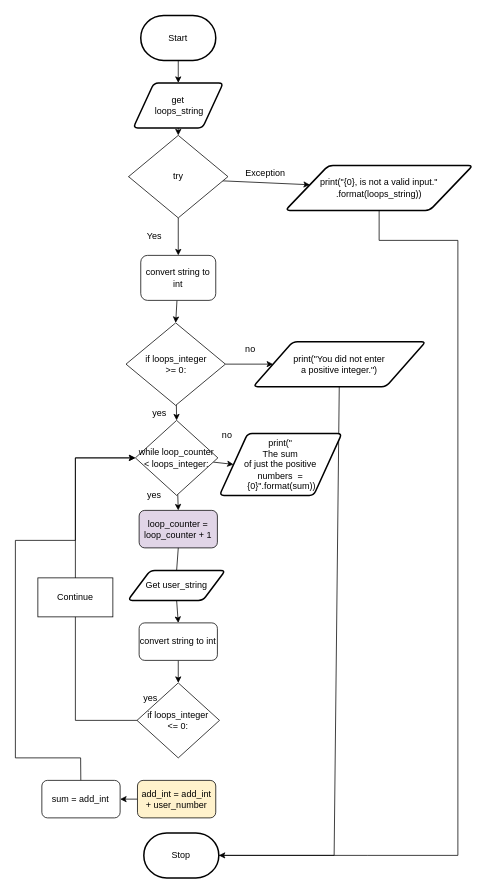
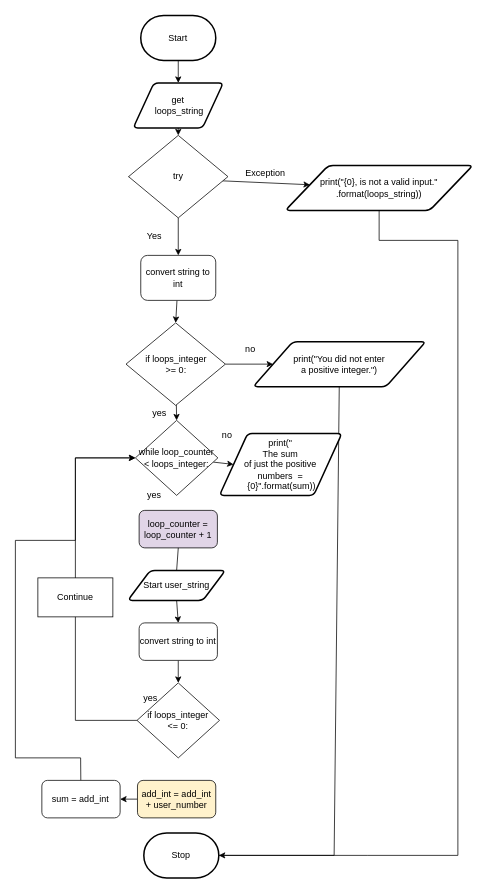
  <mxCell id="0" />
  <mxCell id="1" parent="0" />
  <mxCell id="2" style="edgeStyle=none;html=1;entryX=0.5;entryY=0;entryDx=0;entryDy=0;" parent="1" source="3" target="6" edge="1"><mxGeometry relative="1" as="geometry"><mxPoint x="190" y="170" as="targetPoint" /></mxGeometry></mxCell>
  <mxCell id="3" value="Start" style="strokeWidth=2;html=1;shape=mxgraph.flowchart.terminator;whiteSpace=wrap;" parent="1" vertex="1"><mxGeometry x="187.18" y="20" width="100" height="60" as="geometry" /></mxCell>
  <mxCell id="4" style="edgeStyle=none;html=1;exitX=0.5;exitY=1;exitDx=0;exitDy=0;entryX=0.5;entryY=0;entryDx=0;entryDy=0;" parent="1" source="6" target="8" edge="1"><mxGeometry relative="1" as="geometry"><mxPoint x="270" y="260" as="sourcePoint" /><mxPoint x="270" y="170" as="targetPoint" /></mxGeometry></mxCell>
  <mxCell id="5" style="edgeStyle=none;html=1;exitX=0.5;exitY=1;exitDx=0;exitDy=0;entryX=0.5;entryY=0;entryDx=0;entryDy=0;" parent="1" source="8" target="12" edge="1"><mxGeometry relative="1" as="geometry"><mxPoint x="250" y="365" as="targetPoint" /><mxPoint x="270" y="430" as="sourcePoint" /></mxGeometry></mxCell>
  <mxCell id="6" value="get&lt;br&gt;&amp;nbsp;loops_string" style="shape=parallelogram;html=1;strokeWidth=2;perimeter=parallelogramPerimeter;whiteSpace=wrap;rounded=1;arcSize=12;size=0.23;" parent="1" vertex="1"><mxGeometry x="177.18" y="110" width="120" height="60" as="geometry" /></mxCell>
  <mxCell id="7" style="edgeStyle=none;html=1;exitX=0;exitY=0.5;exitDx=0;exitDy=0;" parent="1" source="8" target="14" edge="1"><mxGeometry relative="1" as="geometry"><mxPoint x="380" y="250" as="targetPoint" /></mxGeometry></mxCell>
  <mxCell id="8" value="try" style="rhombus;whiteSpace=wrap;html=1;" parent="1" vertex="1"><mxGeometry x="170.93" y="180" width="132.5" height="110" as="geometry" /></mxCell>
  <mxCell id="9" value="Yes" style="text;html=1;align=center;verticalAlign=middle;resizable=0;points=[];autosize=1;strokeColor=none;fillColor=none;" parent="1" vertex="1"><mxGeometry x="185" y="305" width="40" height="20" as="geometry" /></mxCell>
  <mxCell id="10" value="Stop" style="strokeWidth=2;html=1;shape=mxgraph.flowchart.terminator;whiteSpace=wrap;" parent="1" vertex="1"><mxGeometry x="191.25" y="1110" width="100" height="60" as="geometry" /></mxCell>
  <mxCell id="11" style="edgeStyle=none;rounded=0;html=1;entryX=0.5;entryY=0;entryDx=0;entryDy=0;" parent="1" source="12" target="17" edge="1"><mxGeometry relative="1" as="geometry"><mxPoint x="251.25" y="420" as="targetPoint" /></mxGeometry></mxCell>
  <mxCell id="12" value="&lt;font style=&quot;font-size: 12px&quot;&gt;convert string to int&lt;br&gt;&lt;/font&gt;" style="rounded=1;whiteSpace=wrap;html=1;" parent="1" vertex="1"><mxGeometry x="187.18" y="340" width="100" height="60" as="geometry" /></mxCell>
  <mxCell id="13" value="Exception" style="text;html=1;align=center;verticalAlign=middle;resizable=0;points=[];autosize=1;strokeColor=none;fillColor=none;" parent="1" vertex="1"><mxGeometry x="317.5" y="220" width="70" height="20" as="geometry" /></mxCell>
  <mxCell id="14" value="print(&quot;{0}, is not a valid input.&quot; .format(loops_string))" style="shape=parallelogram;html=1;strokeWidth=2;perimeter=parallelogramPerimeter;whiteSpace=wrap;rounded=1;arcSize=12;size=0.23;" parent="1" vertex="1"><mxGeometry x="380" y="220" width="250" height="60" as="geometry" /></mxCell>
  <mxCell id="15" style="edgeStyle=none;html=1;entryX=0;entryY=0.5;entryDx=0;entryDy=0;" parent="1" source="17" target="20" edge="1"><mxGeometry relative="1" as="geometry"><mxPoint x="360" y="485" as="targetPoint" /></mxGeometry></mxCell>
  <mxCell id="16" style="edgeStyle=none;html=1;entryX=0.5;entryY=0;entryDx=0;entryDy=0;" parent="1" source="17" target="28" edge="1"><mxGeometry relative="1" as="geometry" /></mxCell>
  <mxCell id="17" value="if loops_integer &lt;br&gt;&amp;gt;= 0:" style="rhombus;whiteSpace=wrap;html=1;" parent="1" vertex="1"><mxGeometry x="167.5" y="430" width="132.5" height="110" as="geometry" /></mxCell>
  <mxCell id="18" value="no" style="text;html=1;align=center;verticalAlign=middle;resizable=0;points=[];autosize=1;strokeColor=none;fillColor=none;" parent="1" vertex="1"><mxGeometry x="317.5" y="455" width="30" height="20" as="geometry" /></mxCell>
  <mxCell id="19" style="edgeStyle=none;rounded=0;html=1;entryX=1;entryY=0.5;entryDx=0;entryDy=0;entryPerimeter=0;" parent="1" source="20" target="10" edge="1"><mxGeometry relative="1" as="geometry"><mxPoint x="320" y="850" as="targetPoint" /><Array as="points"><mxPoint x="445" y="1140" /></Array></mxGeometry></mxCell>
  <mxCell id="20" value="print(&quot;You did not enter &lt;br&gt;a positive integer.&quot;)" style="shape=parallelogram;html=1;strokeWidth=2;perimeter=parallelogramPerimeter;whiteSpace=wrap;rounded=1;arcSize=12;size=0.23;" parent="1" vertex="1"><mxGeometry x="337.18" y="455" width="230" height="60" as="geometry" /></mxCell>
  <mxCell id="21" value="loop_counter = loop_counter + 1" style="rounded=1;whiteSpace=wrap;html=1;fillColor=#e1d5e7;" parent="1" vertex="1"><mxGeometry x="185" y="680" width="104.37" height="50" as="geometry" /></mxCell>
  <mxCell id="22" value="yes" style="text;html=1;align=center;verticalAlign=middle;resizable=0;points=[];autosize=1;strokeColor=none;fillColor=none;" parent="1" vertex="1"><mxGeometry x="196.88" y="540" width="30" height="20" as="geometry" /></mxCell>
  <mxCell id="23" value="" style="endArrow=none;html=1;exitX=0.5;exitY=1;exitDx=0;exitDy=0;entryX=0.5;entryY=0;entryDx=0;entryDy=0;" parent="1" source="21" target="30" edge="1"><mxGeometry width="50" height="50" relative="1" as="geometry"><mxPoint x="280" y="640" as="sourcePoint" /><mxPoint x="249.065" y="780" as="targetPoint" /></mxGeometry></mxCell>
  <mxCell id="24" style="edgeStyle=none;rounded=0;html=1;entryX=0.5;entryY=0;entryDx=0;entryDy=0;exitX=0.5;exitY=1;exitDx=0;exitDy=0;" parent="1" source="30" target="32" edge="1"><mxGeometry relative="1" as="geometry"><mxPoint x="249.07" y="860" as="targetPoint" /><mxPoint x="249.793" y="830" as="sourcePoint" /></mxGeometry></mxCell>
  <mxCell id="25" value="" style="endArrow=none;html=1;rounded=0;entryX=0.5;entryY=1;entryDx=0;entryDy=0;exitX=1;exitY=0.5;exitDx=0;exitDy=0;exitPerimeter=0;" parent="1" source="10" target="14" edge="1"><mxGeometry width="50" height="50" relative="1" as="geometry"><mxPoint x="400" y="960" as="sourcePoint" /><mxPoint x="510" y="390" as="targetPoint" /><Array as="points"><mxPoint x="490" y="1140" /><mxPoint x="610" y="1140" /><mxPoint x="610" y="320" /><mxPoint x="505" y="320" /></Array></mxGeometry></mxCell>
- <mxCell id="26" style="edgeStyle=none;html=1;entryX=0.5;entryY=0;entryDx=0;entryDy=0;" parent="1" source="28" target="21" edge="1"><mxGeometry relative="1" as="geometry" /></mxCell>
  <mxCell id="27" style="edgeStyle=none;html=1;entryX=0;entryY=0.5;entryDx=0;entryDy=0;" edge="1" parent="1" source="28" target="41"><mxGeometry relative="1" as="geometry"><mxPoint x="330" y="610" as="targetPoint" /></mxGeometry></mxCell>
  <mxCell id="28" value="while loop_counter &amp;lt; loops_integer:" style="rhombus;whiteSpace=wrap;html=1;" parent="1" vertex="1"><mxGeometry x="180" y="560" width="110" height="100" as="geometry" /></mxCell>
  <mxCell id="29" value="yes" style="text;html=1;align=center;verticalAlign=middle;resizable=0;points=[];autosize=1;strokeColor=none;fillColor=none;" parent="1" vertex="1"><mxGeometry x="190" y="650" width="30" height="20" as="geometry" /></mxCell>
- <mxCell id="30" value="Get user_string" style="shape=parallelogram;html=1;strokeWidth=2;perimeter=parallelogramPerimeter;whiteSpace=wrap;rounded=1;arcSize=12;size=0.23;" parent="1" vertex="1"><mxGeometry x="170" y="760" width="130" height="40" as="geometry" /></mxCell>
+ <mxCell id="30" value="Start user_string" style="shape=parallelogram;html=1;strokeWidth=2;perimeter=parallelogramPerimeter;whiteSpace=wrap;rounded=1;arcSize=12;size=0.23;" parent="1" vertex="1"><mxGeometry x="170" y="760" width="130" height="40" as="geometry" /></mxCell>
  <mxCell id="31" style="edgeStyle=none;html=1;entryX=0.5;entryY=0;entryDx=0;entryDy=0;" parent="1" source="32" target="35" edge="1"><mxGeometry relative="1" as="geometry"><mxPoint x="248.435" y="910" as="targetPoint" /></mxGeometry></mxCell>
  <mxCell id="32" value="convert string to int" style="rounded=1;whiteSpace=wrap;html=1;" parent="1" vertex="1"><mxGeometry x="185" y="830" width="104.37" height="50" as="geometry" /></mxCell>
  <mxCell id="33" value="yes" style="text;html=1;align=center;verticalAlign=middle;resizable=0;points=[];autosize=1;strokeColor=none;fillColor=none;" parent="1" vertex="1"><mxGeometry x="185" y="920" width="30" height="20" as="geometry" /></mxCell>
  <mxCell id="34" style="edgeStyle=none;html=1;rounded=0;entryX=0;entryY=0.5;entryDx=0;entryDy=0;" parent="1" source="35" target="28" edge="1"><mxGeometry relative="1" as="geometry"><mxPoint x="100" y="590" as="targetPoint" /><Array as="points"><mxPoint x="100" y="960" /><mxPoint x="100" y="610" /></Array></mxGeometry></mxCell>
  <mxCell id="35" value="&lt;div&gt;if loops_integer&lt;/div&gt;&lt;div&gt;&amp;lt;= 0:&lt;/div&gt;" style="rhombus;whiteSpace=wrap;html=1;" parent="1" vertex="1"><mxGeometry x="182.18" y="910" width="110" height="100" as="geometry" /></mxCell>
  <mxCell id="36" value="Continue" style="rounded=0;whiteSpace=wrap;html=1;" parent="1" vertex="1"><mxGeometry x="50" y="770" width="100" height="52" as="geometry" /></mxCell>
  <mxCell id="37" style="edgeStyle=none;rounded=0;html=1;entryX=1;entryY=0.5;entryDx=0;entryDy=0;" parent="1" source="38" target="40" edge="1"><mxGeometry relative="1" as="geometry"><mxPoint x="170" y="1065" as="targetPoint" /></mxGeometry></mxCell>
  <mxCell id="38" value="add_int = add_int + user_number" style="rounded=1;whiteSpace=wrap;html=1;fillColor=#fff2cc;" parent="1" vertex="1"><mxGeometry x="182.81" y="1040" width="104.37" height="50" as="geometry" /></mxCell>
  <mxCell id="39" style="edgeStyle=none;rounded=0;html=1;entryX=0;entryY=0.5;entryDx=0;entryDy=0;" parent="1" source="40" target="28" edge="1"><mxGeometry relative="1" as="geometry"><mxPoint x="190" y="610" as="targetPoint" /><Array as="points"><mxPoint x="107" y="1010" /><mxPoint x="20" y="1010" /><mxPoint x="20" y="720" /><mxPoint x="100" y="720" /><mxPoint x="100" y="610" /></Array></mxGeometry></mxCell>
  <mxCell id="40" value="sum = add_int" style="rounded=1;whiteSpace=wrap;html=1;" parent="1" vertex="1"><mxGeometry x="55.31" y="1040" width="104.37" height="50" as="geometry" /></mxCell>
  <mxCell id="41" value="print(&quot;&lt;br&gt;The sum &lt;br&gt;of just the positive &lt;br&gt;numbers&amp;nbsp; =&lt;br&gt;&amp;nbsp;{0}&quot;.format(sum))" style="shape=parallelogram;html=1;strokeWidth=2;perimeter=parallelogramPerimeter;whiteSpace=wrap;rounded=1;arcSize=12;size=0.23;" vertex="1" parent="1"><mxGeometry x="292.18" y="577.5" width="163.12" height="82.5" as="geometry" /></mxCell>
  <mxCell id="42" value="&lt;font style=&quot;font-size: 12px&quot;&gt;no&lt;/font&gt;" style="text;html=1;align=center;verticalAlign=middle;resizable=0;points=[];autosize=1;strokeColor=none;fillColor=none;fontSize=10;" vertex="1" parent="1"><mxGeometry x="287.18" y="570" width="30" height="20" as="geometry" /></mxCell>
